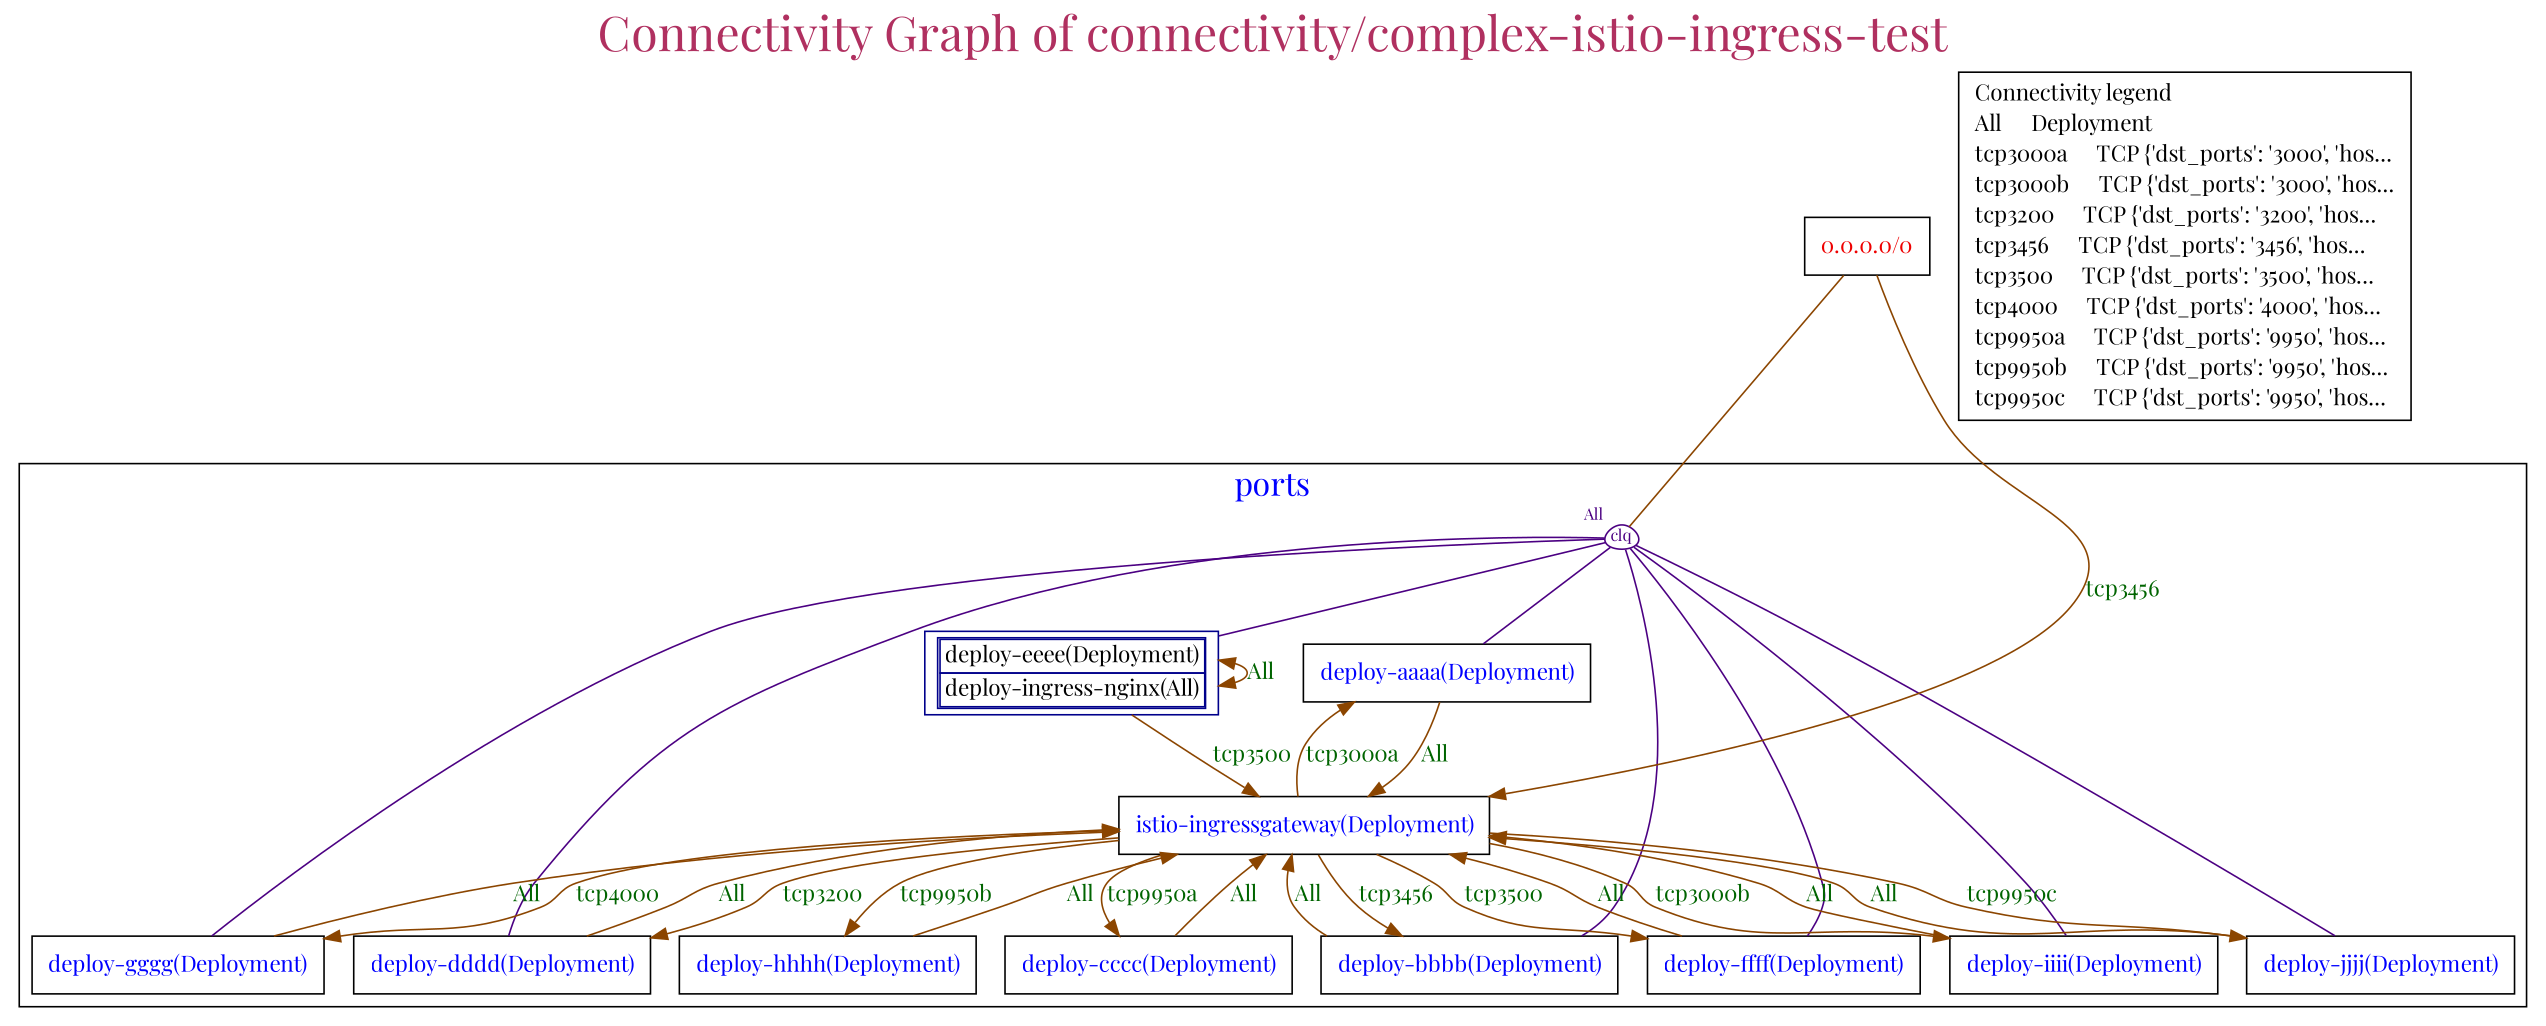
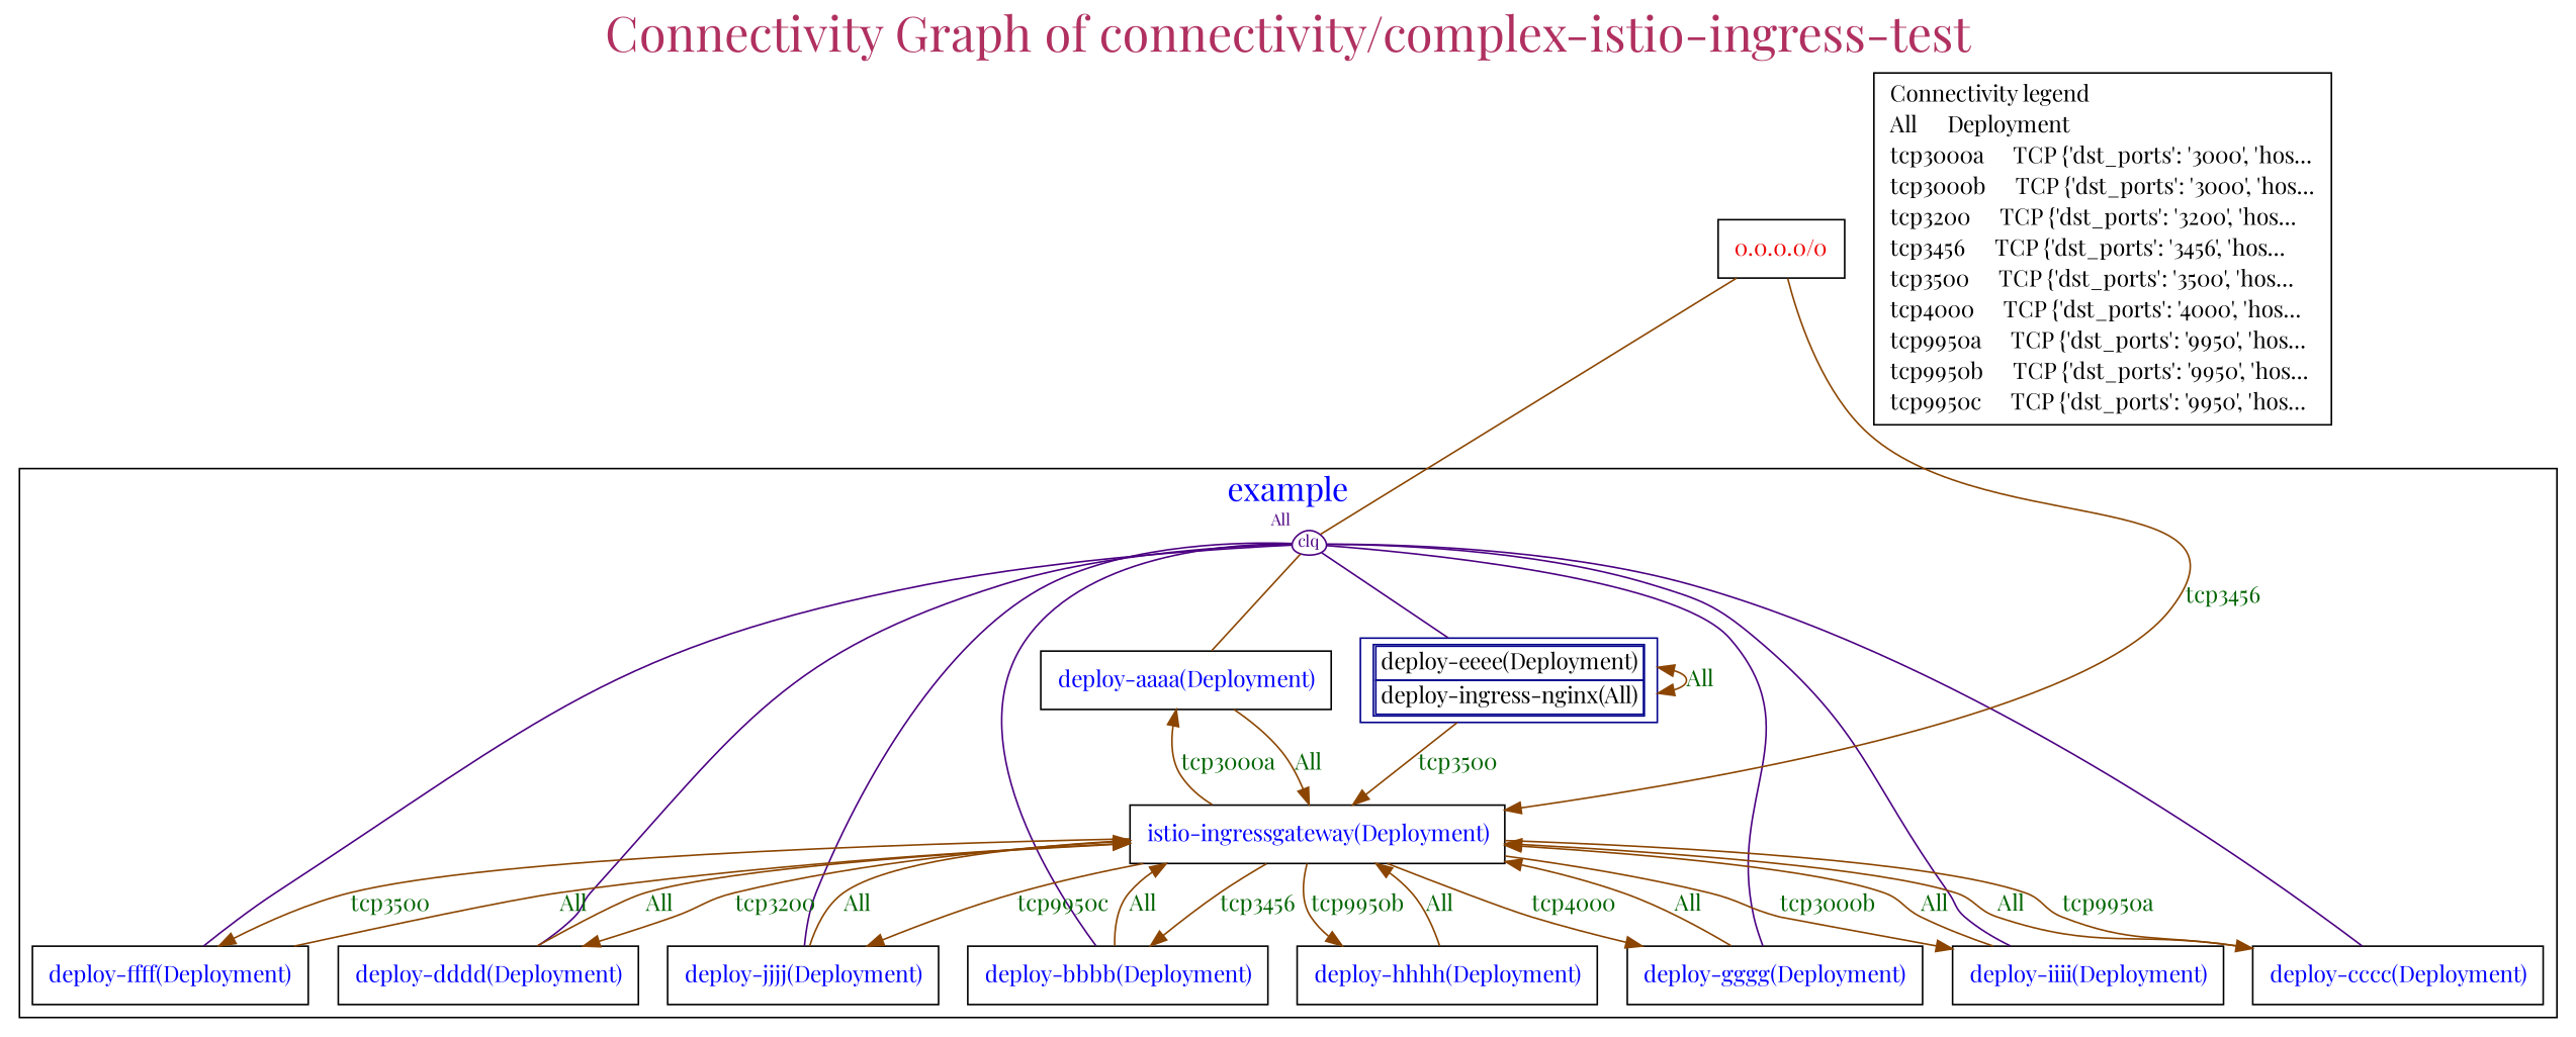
  digraph {
    fontcolor=maroon
    fontname="Playfair Display"
    fontsize=30
    label="Connectivity Graph of connectivity/complex-istio-ingress-test"
    labelloc=t
    node [fontcolor=blue fontname="Playfair Display" shape=box]
    edge [arrowhead=normal arrowtail=none color=darkorange4 dir=both fontcolor=darkgreen fontname="Playfair Display"]
    n1 [color=indigo fontcolor=indigo fontsize=10 height=0.2 label=clq margin=0 shape=egg width=0.2 xlabel=All]
    n2 [label=<<table border="0" cellspacing="0"><tr><td>deploy-aaaa(Deployment)</td></tr></table>>]
    n3 [label=<<table border="0" cellspacing="0"><tr><td>deploy-bbbb(Deployment)</td></tr></table>>]
    n4 [label=<<table border="0" cellspacing="0"><tr><td>deploy-cccc(Deployment)</td></tr></table>>]
    n5 [label=<<table border="0" cellspacing="0"><tr><td>deploy-dddd(Deployment)</td></tr></table>>]
    n6 [color=blue4 label=<<table border="1" cellspacing="0"><tr><td>deploy-eeee(Deployment)</td></tr><tr><td>deploy-ingress-nginx(All)</td></tr></table>> fontcolor=""]
    n7 [label=<<table border="0" cellspacing="0"><tr><td>deploy-ffff(Deployment)</td></tr></table>>]
    n8 [label=<<table border="0" cellspacing="0"><tr><td>deploy-gggg(Deployment)</td></tr></table>>]
    n9 [label=<<table border="0" cellspacing="0"><tr><td>deploy-hhhh(Deployment)</td></tr></table>>]
    n10 [label=<<table border="0" cellspacing="0"><tr><td>deploy-iiii(Deployment)</td></tr></table>>]
    n11 [label=<<table border="0" cellspacing="0"><tr><td>deploy-jjjj(Deployment)</td></tr></table>>]
    n12 [label=<<table border="0" cellspacing="0"><tr><td>istio-ingressgateway(Deployment)</td></tr></table>>]
    n13 [label=<<table border="0" cellspacing="0"><tr><td  align="text">Connectivity legend<br align="left" /></td></tr><tr><td align="text" tooltip="All" href="bogus">All     Deployment<br align="left" /></td></tr><tr><td align="text" tooltip="TCP {'dst_ports': '3000', 'hosts': 'aaaa.y.z'},{'dst_ports': '3000', 'hosts': 'ooo.y.z', 'paths': '/aaaa(/*)?'}" href="bogus">tcp3000a     TCP {'dst_ports': '3000', 'hos...<br align="left" /></td></tr><tr><td align="text" tooltip="TCP {'dst_ports': '3000', 'hosts': 'iiii.y.z'},{'dst_ports': '3000', 'hosts': 'ooo.y.z', 'paths': '/iiii(/*)?'}" href="bogus">tcp3000b     TCP {'dst_ports': '3000', 'hos...<br align="left" /></td></tr><tr><td align="text" tooltip="TCP {'dst_ports': '3200', 'hosts': 'dddd.y.z'},{'dst_ports': '3200', 'hosts': 'ooo.y.z', 'paths': '/dddd(/*)?'}" href="bogus">tcp3200     TCP {'dst_ports': '3200', 'hos...<br align="left" /></td></tr><tr><td align="text" tooltip="TCP {'dst_ports': '3456', 'hosts': 'bbbb.y.z'},{'dst_ports': '3456', 'hosts': 'ooo.y.z', 'paths': '/bbbb(/*)?'}" href="bogus">tcp3456     TCP {'dst_ports': '3456', 'hos...<br align="left" /></td></tr><tr><td align="text" tooltip="TCP {'dst_ports': '3500', 'hosts': 'ffff.y.z'},{'dst_ports': '3500', 'hosts': 'ooo.y.z', 'paths': '/ffff(/*)?'}" href="bogus">tcp3500     TCP {'dst_ports': '3500', 'hos...<br align="left" /></td></tr><tr><td align="text" tooltip="TCP {'dst_ports': '4000', 'hosts': 'gggg.y.z'},{'dst_ports': '4000', 'hosts': 'ooo.y.z', 'paths': '/gggg(/*)?'}" href="bogus">tcp4000     TCP {'dst_ports': '4000', 'hos...<br align="left" /></td></tr><tr><td align="text" tooltip="TCP {'dst_ports': '9950', 'hosts': 'cccc.y.z'},{'dst_ports': '9950', 'hosts': 'ooo.y.z', 'paths': '/cccc(/*)?'}" href="bogus">tcp9950a     TCP {'dst_ports': '9950', 'hos...<br align="left" /></td></tr><tr><td align="text" tooltip="TCP {'dst_ports': '9950', 'hosts': 'hhhh.y.z'},{'dst_ports': '9950', 'hosts': 'ooo.y.z', 'paths': '/hhhh(/*)?'}" href="bogus">tcp9950b     TCP {'dst_ports': '9950', 'hos...<br align="left" /></td></tr><tr><td align="text" tooltip="TCP {'dst_ports': '9950', 'hosts': 'jjjj.y.z'},{'dst_ports': '9950', 'hosts': 'ooo.y.z', 'paths': '/jjjj(/*)?'}" href="bogus">tcp9950c     TCP {'dst_ports': '9950', 'hos...<br align="left" /></td></tr></table>> fontcolor=""]
    n14 [fontcolor=red2 label=<<table border="0" cellspacing="0"><tr><td>0.0.0.0/0</td></tr></table>>]
    subgraph cluster_1 {
      fontcolor=blue
      fontsize=20
-     label=ports
+     label=example
      n1
      n2
      n3
      n4
      n5
      n6
      n7
      n8
      n9
      n10
      n11
      n12
    }
-   n1 -> n2 [arrowhead=none color=indigo]
+   n1 -> n2 [arrowhead=none]
    n1 -> n3 [arrowhead=none color=indigo]
+   n1 -> n4 [arrowhead=none color=indigo]
    n1 -> n5 [arrowhead=none color=indigo]
    n1 -> n6 [arrowhead=none color=indigo]
    n1 -> n7 [arrowhead=none color=indigo]
    n1 -> n8 [arrowhead=none color=indigo]
    n1 -> n10 [arrowhead=none color=indigo]
    n1 -> n11 [arrowhead=none color=indigo]
    n2 -> n12 [label=All]
    n3 -> n12 [label=All]
    n4 -> n12 [label=All]
    n5 -> n12 [label=All]
    n6 -> n6 [arrowtail=normal label=All]
    n6 -> n12 [label=tcp3500]
    n7 -> n12 [label=All]
    n8 -> n12 [label=All]
    n9 -> n12 [label=All]
    n10 -> n12 [label=All]
    n11 -> n12 [label=All]
    n12 -> n2 [label=tcp3000a]
    n12 -> n3 [label=tcp3456]
    n12 -> n4 [label=tcp9950a]
    n12 -> n5 [label=tcp3200]
    n12 -> n7 [label=tcp3500]
    n12 -> n8 [label=tcp4000]
    n12 -> n9 [label=tcp9950b]
    n12 -> n10 [label=tcp3000b]
    n12 -> n11 [label=tcp9950c]
    n14 -> n1 [arrowhead=none]
    n14 -> n12 [label=tcp3456]
  }
